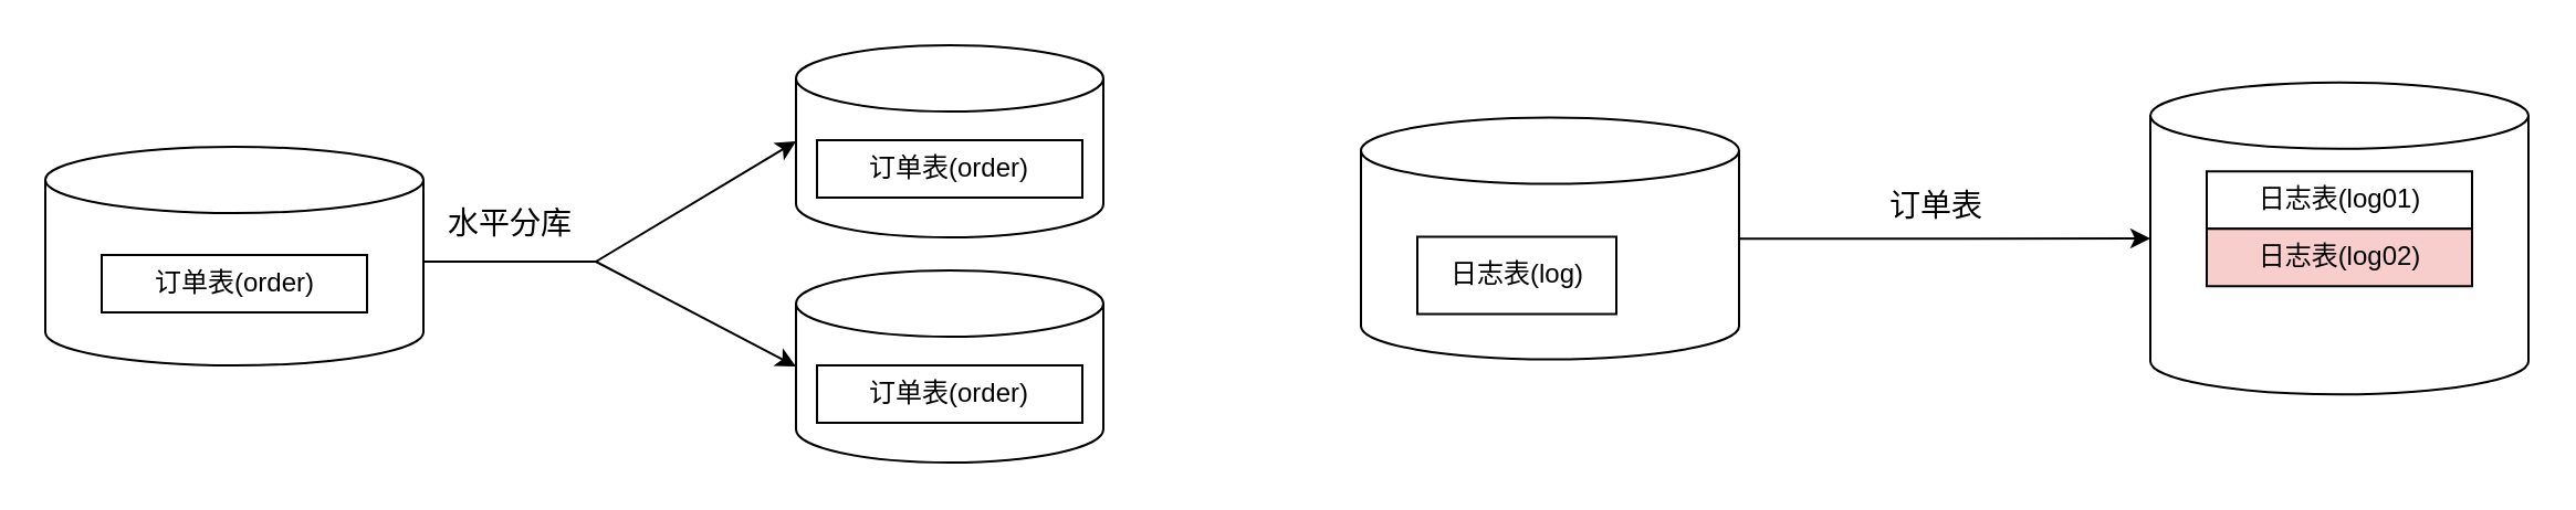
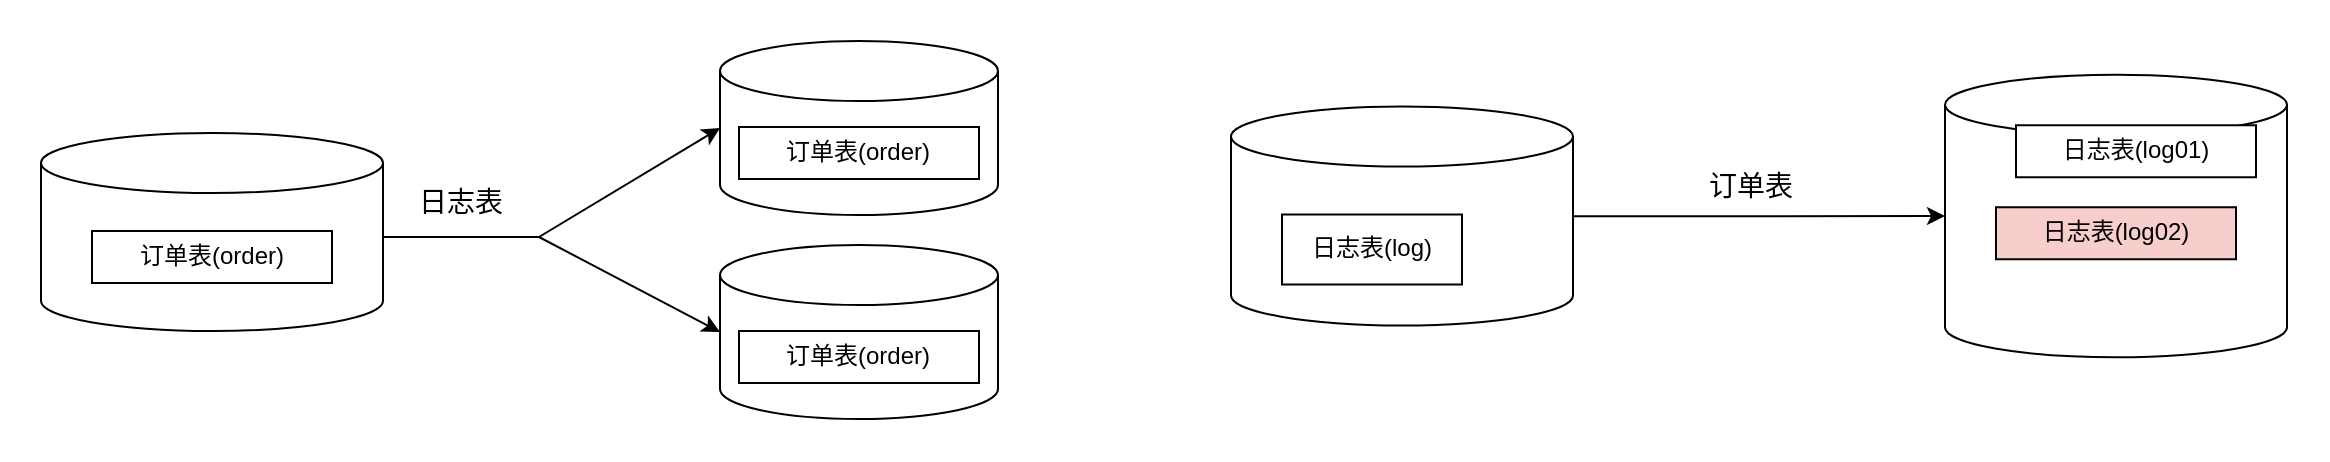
  <mxCell id="0" />
  <mxCell id="1" parent="0" />
  <mxCell id="2" value="" style="shape=cylinder3;whiteSpace=wrap;html=1;boundedLbl=1;backgroundOutline=1;size=15;" vertex="1" parent="1"><mxGeometry x="20" y="66" width="171" height="99" as="geometry" /></mxCell>
  <mxCell id="3" value="订单表(order)" style="rounded=0;whiteSpace=wrap;html=1;" vertex="1" parent="1"><mxGeometry x="45.5" y="115" width="120" height="26" as="geometry" /></mxCell>
  <mxCell id="4" value="" style="shape=cylinder3;whiteSpace=wrap;html=1;boundedLbl=1;backgroundOutline=1;size=15;" vertex="1" parent="1"><mxGeometry x="359.5" y="20" width="139" height="87" as="geometry" /></mxCell>
  <mxCell id="5" value="订单表(order)" style="rounded=0;whiteSpace=wrap;html=1;" vertex="1" parent="1"><mxGeometry x="369" y="63" width="120" height="26" as="geometry" /></mxCell>
  <mxCell id="6" value="" style="shape=cylinder3;whiteSpace=wrap;html=1;boundedLbl=1;backgroundOutline=1;size=15;" vertex="1" parent="1"><mxGeometry x="359.5" y="122" width="139" height="87" as="geometry" /></mxCell>
  <mxCell id="7" value="订单表(order)" style="rounded=0;whiteSpace=wrap;html=1;" vertex="1" parent="1"><mxGeometry x="369" y="165" width="120" height="26" as="geometry" /></mxCell>
  <mxCell id="8" value="" style="shape=cylinder3;whiteSpace=wrap;html=1;boundedLbl=1;backgroundOutline=1;size=15;" vertex="1" parent="1"><mxGeometry x="615" y="52.75" width="171" height="109.5" as="geometry" /></mxCell>
  <mxCell id="9" value="日志表(log)" style="rounded=0;whiteSpace=wrap;html=1;" vertex="1" parent="1"><mxGeometry x="640.5" y="106.75" width="90" height="35" as="geometry" /></mxCell>
  <mxCell id="10" value="" style="line;strokeWidth=1;html=1;" vertex="1" parent="1"><mxGeometry x="191" y="113" width="78" height="10" as="geometry" /></mxCell>
  <mxCell id="11" style="rounded=0;orthogonalLoop=1;jettySize=auto;html=1;entryX=0;entryY=0.5;entryDx=0;entryDy=0;entryPerimeter=0;exitX=1;exitY=0.5;exitDx=0;exitDy=0;exitPerimeter=0;" edge="1" parent="1" source="10" target="4"><mxGeometry relative="1" as="geometry"><mxPoint x="302" y="300" as="sourcePoint" /></mxGeometry></mxCell>
  <mxCell id="12" style="rounded=0;orthogonalLoop=1;jettySize=auto;html=1;entryX=0;entryY=0.5;entryDx=0;entryDy=0;entryPerimeter=0;exitX=1;exitY=0.5;exitDx=0;exitDy=0;exitPerimeter=0;" edge="1" parent="1" source="10" target="6"><mxGeometry relative="1" as="geometry" /></mxCell>
- <mxCell id="13" value="&lt;font style=&quot;font-size: 14px;&quot;&gt;水平分库&lt;/font&gt;" style="text;html=1;align=center;verticalAlign=middle;resizable=0;points=[];autosize=1;strokeColor=none;fillColor=none;" vertex="1" parent="1"><mxGeometry x="193" y="86" width="74" height="29" as="geometry" /></mxCell>
+ <mxCell id="13" value="&lt;font style=&quot;font-size: 14px;&quot;&gt;日志表&lt;/font&gt;" style="text;html=1;align=center;verticalAlign=middle;resizable=0;points=[];autosize=1;strokeColor=none;fillColor=none;" vertex="1" parent="1"><mxGeometry x="193" y="86" width="74" height="29" as="geometry" /></mxCell>
  <mxCell id="14" value="" style="shape=cylinder3;whiteSpace=wrap;html=1;boundedLbl=1;backgroundOutline=1;size=15;" vertex="1" parent="1"><mxGeometry x="972" y="36.88" width="171" height="141.25" as="geometry" /></mxCell>
- <mxCell id="15" value="日志表(log01)" style="rounded=0;whiteSpace=wrap;html=1;" vertex="1" parent="1"><mxGeometry x="997.5" y="77.13" width="120" height="26" as="geometry" /></mxCell>
+ <mxCell id="15" value="日志表(log01)" style="rounded=0;whiteSpace=wrap;html=1;" vertex="1" parent="1"><mxGeometry x="1007.5" y="62.13" width="120" height="26" as="geometry" /></mxCell>
  <mxCell id="16" value="日志表(log02)" style="rounded=0;whiteSpace=wrap;html=1;fillColor=#f8cecc;" vertex="1" parent="1"><mxGeometry x="997.5" y="103.13" width="120" height="26" as="geometry" /></mxCell>
  <mxCell id="17" style="edgeStyle=orthogonalEdgeStyle;rounded=0;orthogonalLoop=1;jettySize=auto;html=1;entryX=0;entryY=0.5;entryDx=0;entryDy=0;entryPerimeter=0;" edge="1" parent="1" source="8" target="14"><mxGeometry relative="1" as="geometry" /></mxCell>
  <mxCell id="18" value="&lt;font style=&quot;font-size: 14px;&quot;&gt;订单表&lt;/font&gt;" style="text;html=1;align=center;verticalAlign=middle;resizable=0;points=[];autosize=1;strokeColor=none;fillColor=none;" vertex="1" parent="1"><mxGeometry x="838" y="78" width="74" height="29" as="geometry" /></mxCell>
